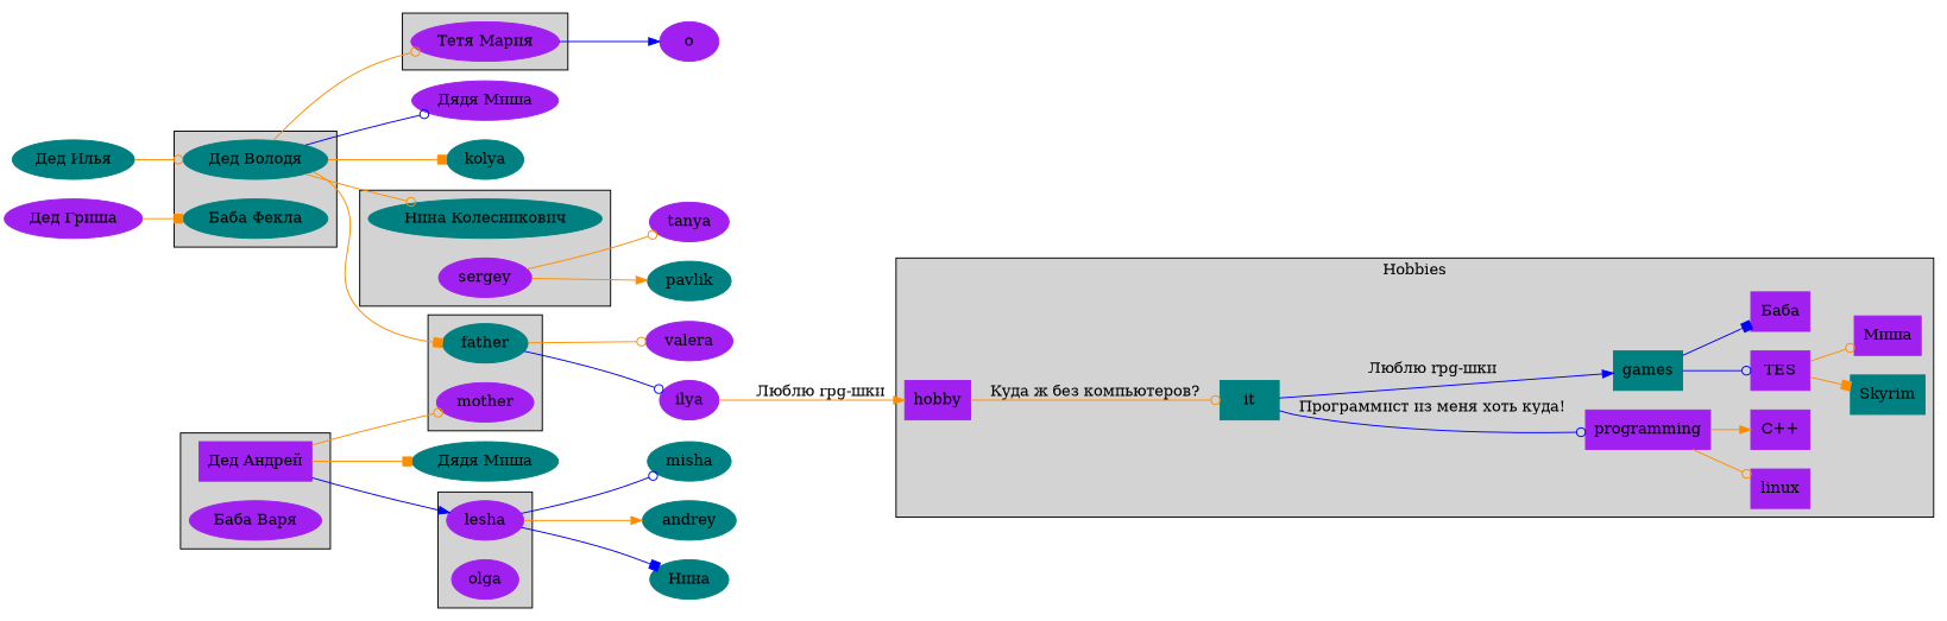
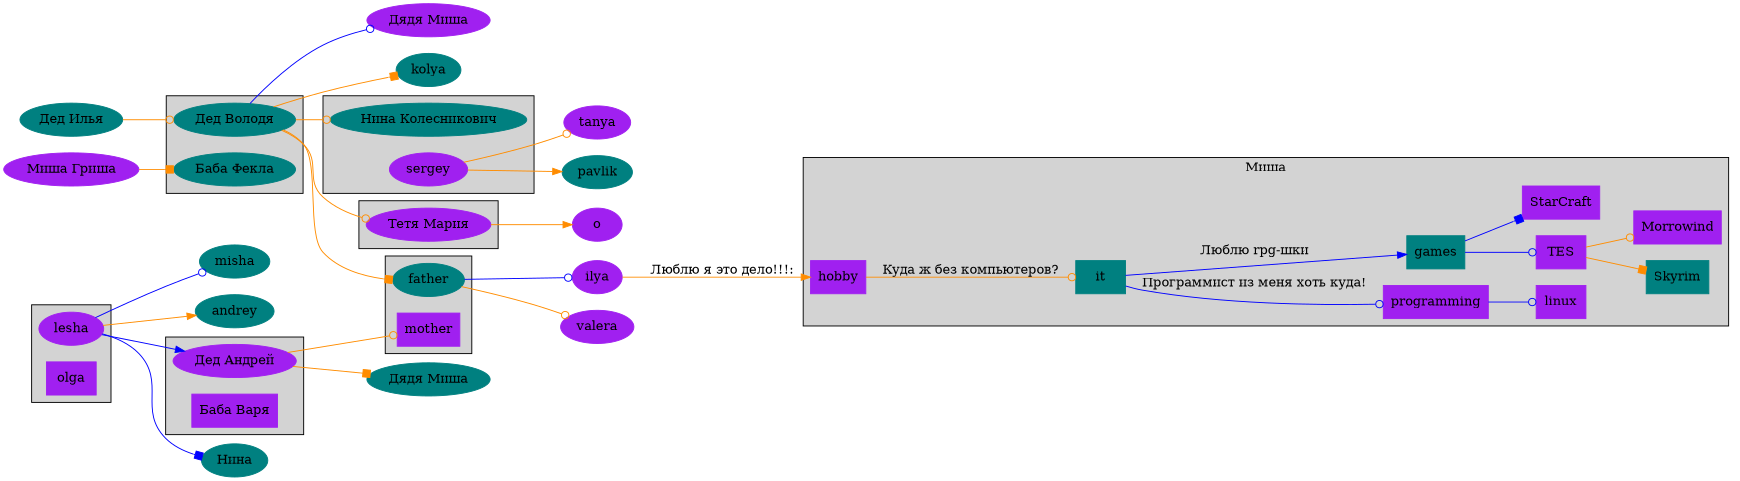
  digraph {
    rankdir=LR
    style=filled
    node [color=purple shape=oval style=filled]
    edge [arrowhead=odot color=darkorange]
-   n1 [label=mother wight=1]
+   n1 [label=mother shape=box wight=1]
    n2 [color=teal label=father weight=1]
    n3 [color=teal label="Дед Володя"]
    n4 [color=teal label="Баба Фекла"]
    n5 [color=teal label="Нина Колесникович"]
    sergey
    n7 [label="Тетя Мария"]
-   n8 [label="Дед Андрей" shape=box]
-   n9 [label="Баба Варя"]
+   n8 [label="Дед Андрей"]
+   n9 [label="Баба Варя" shape=box]
    lesha
-   olga
+   olga [shape=box]
    it [color=teal shape=rectangle]
    hobby [shape=rectangle]
    programming [shape=rectangle]
    games [color=teal shape=rectangle]
    linux [shape=rectangle]
-   n17 [label="C++" shape=rectangle]
    TES [shape=rectangle]
-   StarCraft [shape=rectangle label="Баба"]
+   StarCraft [shape=rectangle]
    Skyrim [color=teal shape=rectangle]
-   Morrowind [shape=rectangle label="Миша"]
+   Morrowind [shape=rectangle]
    n22 [label=ilya]
    n23 [label=valera]
    n24 [label="Дядя Миша"]
    kolya [color=teal]
    pavlik [color=teal]
    tanya
    o [lablel="Ольга"]
    n29 [color=teal label="Дядя Миша"]
    n30 [color=teal label="Нина"]
    misha [color=teal]
    andrey [color=teal]
    n33 [color=teal label="Дед Илья"]
-   n34 [label="Дед Гриша"]
+   n34 [label="Миша Гриша"]
    subgraph cluster_1 {
      n1
      n2
    }
    subgraph cluster_2 {
      n3
      n4
    }
    subgraph cluster_3 {
      n5
      sergey
    }
    subgraph cluster_4 {
      n7
    }
    subgraph cluster_5 {
      n8
      n9
    }
    subgraph cluster_6 {
      lesha
      olga
    }
    subgraph cluster_7 {
-     label=Hobbies
+     label="Миша"
      it
      hobby
      programming
      games
      linux
-     n17
      TES
      StarCraft
      Skyrim
      Morrowind
    }
    n2 -> n22 [color=blue]
    n2 -> n23
    n3 -> n2 [arrowhead=box]
    n3 -> n5
    n3 -> n7
    n3 -> n24 [color=blue]
    n3 -> kolya [arrowhead=box]
    sergey -> pavlik [arrowhead=normal]
    sergey -> tanya
-   n7 -> o [arrowhead=normal color=blue]
+   n7 -> o [arrowhead=normal]
    n8 -> n1
-   n8 -> lesha [arrowhead=normal color=blue]
+   lesha -> n8 [arrowhead=normal color=blue]
    n8 -> n29 [arrowhead=box]
    lesha -> n30 [arrowhead=box color=blue]
    lesha -> misha [color=blue]
    lesha -> andrey [arrowhead=normal]
    it -> programming [color=blue label="Программист из меня хоть куда!"]
    it -> games [arrowhead=normal color=blue label="Люблю rpg-шки"]
    hobby -> it [label="Куда ж без компьютеров?"]
-   programming -> linux
-   programming -> n17 [arrowhead=normal]
+   programming -> linux [color=blue]
    games -> TES [color=blue]
    games -> StarCraft [arrowhead=box color=blue]
    TES -> Skyrim [arrowhead=box]
    TES -> Morrowind
-   n22 -> hobby [arrowhead=normal label="Люблю rpg-шки"]
+   n22 -> hobby [arrowhead=normal label="Люблю я это дело!!!:"]
    n33 -> n3
    n34 -> n4 [arrowhead=box]
  }
